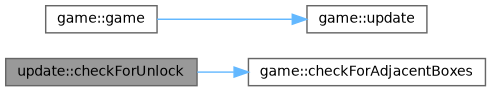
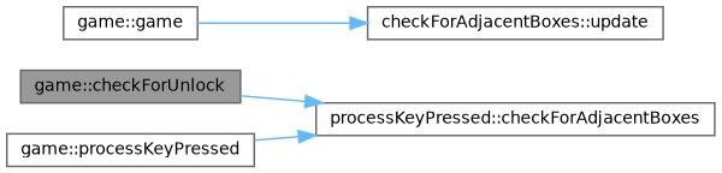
  digraph {
    rankdir=RL
    node [color=grey40 fillcolor=white fontname=Helvetica fontsize=10 shape=box style=filled]
    edge [color=steelblue1 dir=back fontname=Helvetica fontsize=10 labelfontname=Helvetica labelfontsize=10 style=solid]
-   n1 [color=gray40 fillcolor=grey60 fontcolor=black height=0.2 label="update::checkForUnlock" width=0.4]
-   n2 [height=0.2 label="game::checkForAdjacentBoxes" width=0.4]
-   n4 [height=0.2 label="game::update" width=0.4]
+   n1 [color=gray40 fillcolor=grey60 fontcolor=black height=0.2 label="game::checkForUnlock" width=0.4]
+   n2 [height=0.2 label="processKeyPressed::checkForAdjacentBoxes" width=0.4]
+   n3 [height=0.2 label="game::processKeyPressed" width=0.4]
+   n4 [height=0.2 label="checkForAdjacentBoxes::update" width=0.4]
    n5 [height=0.2 label="game::game" width=0.4]
    n2 -> n1
+   n2 -> n3
    n4 -> n5
  }
